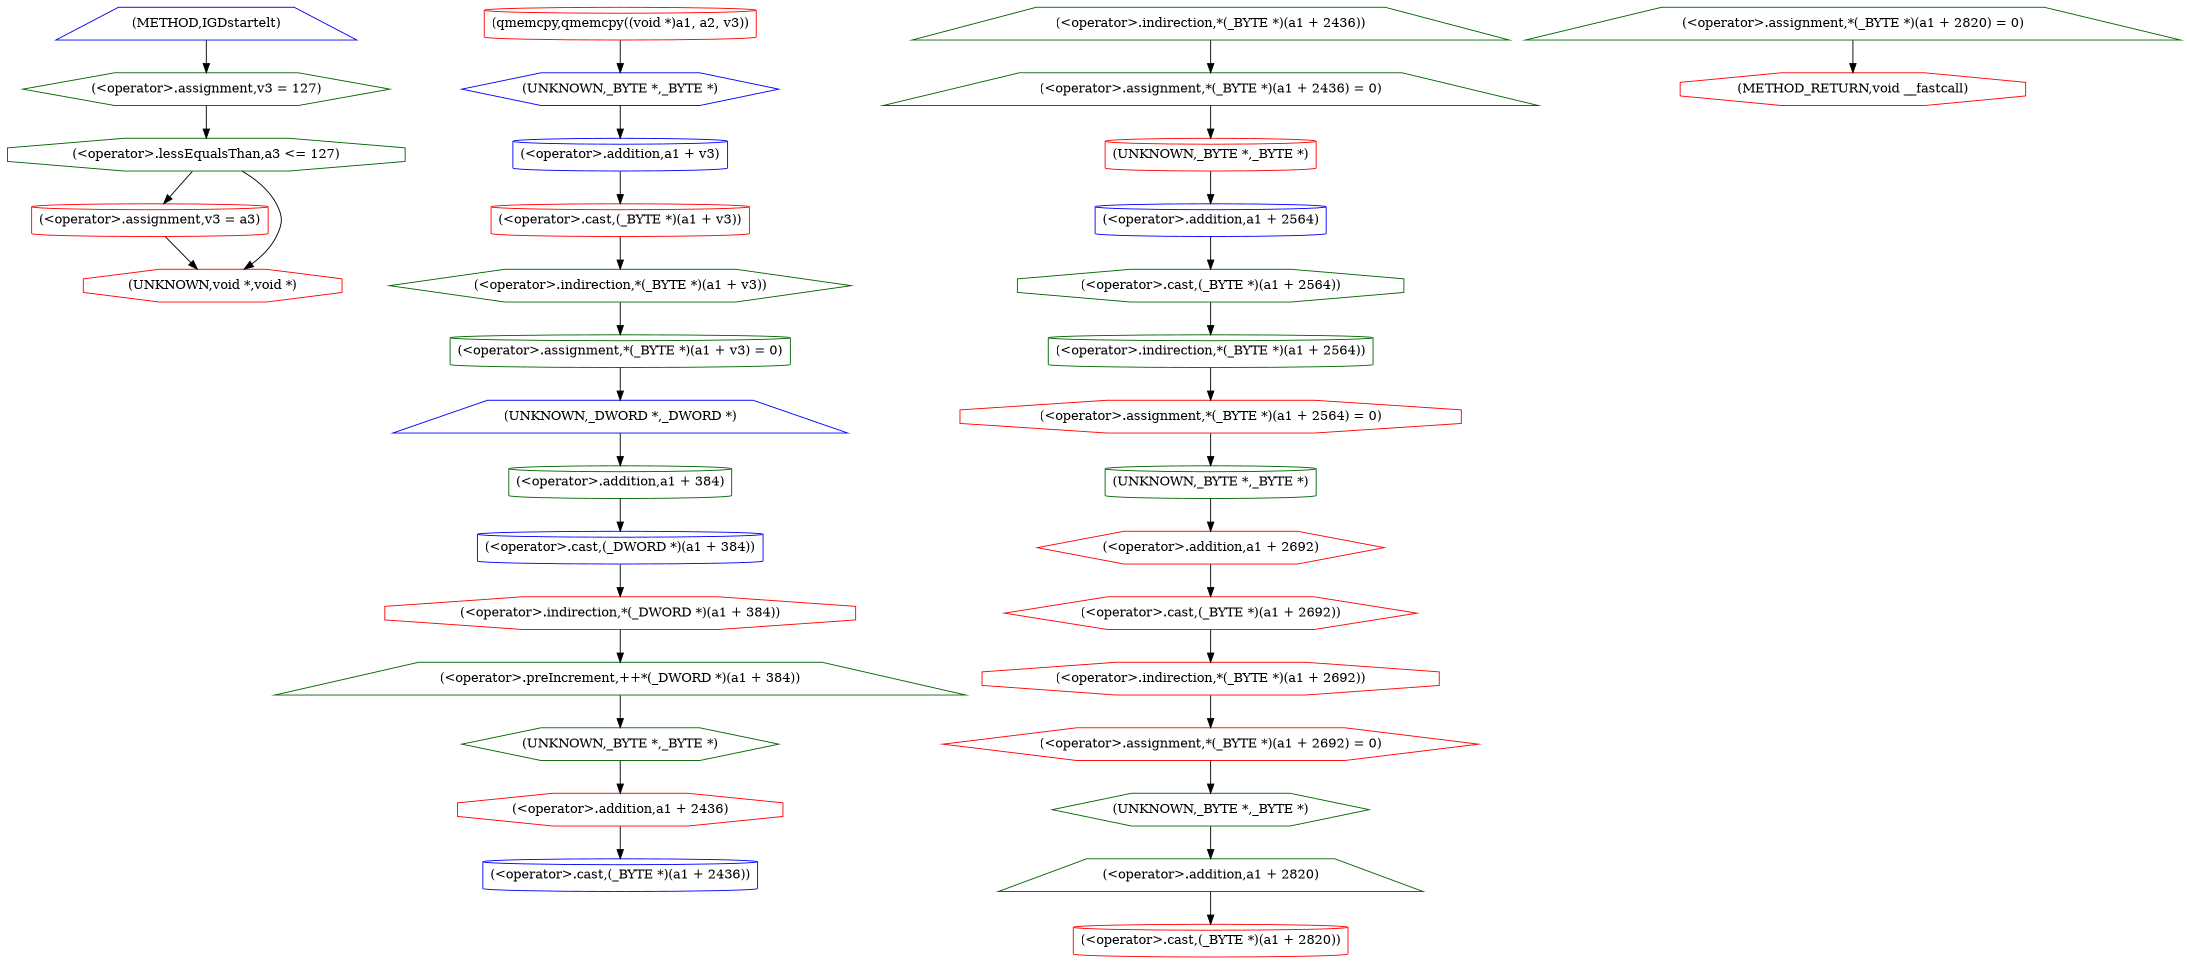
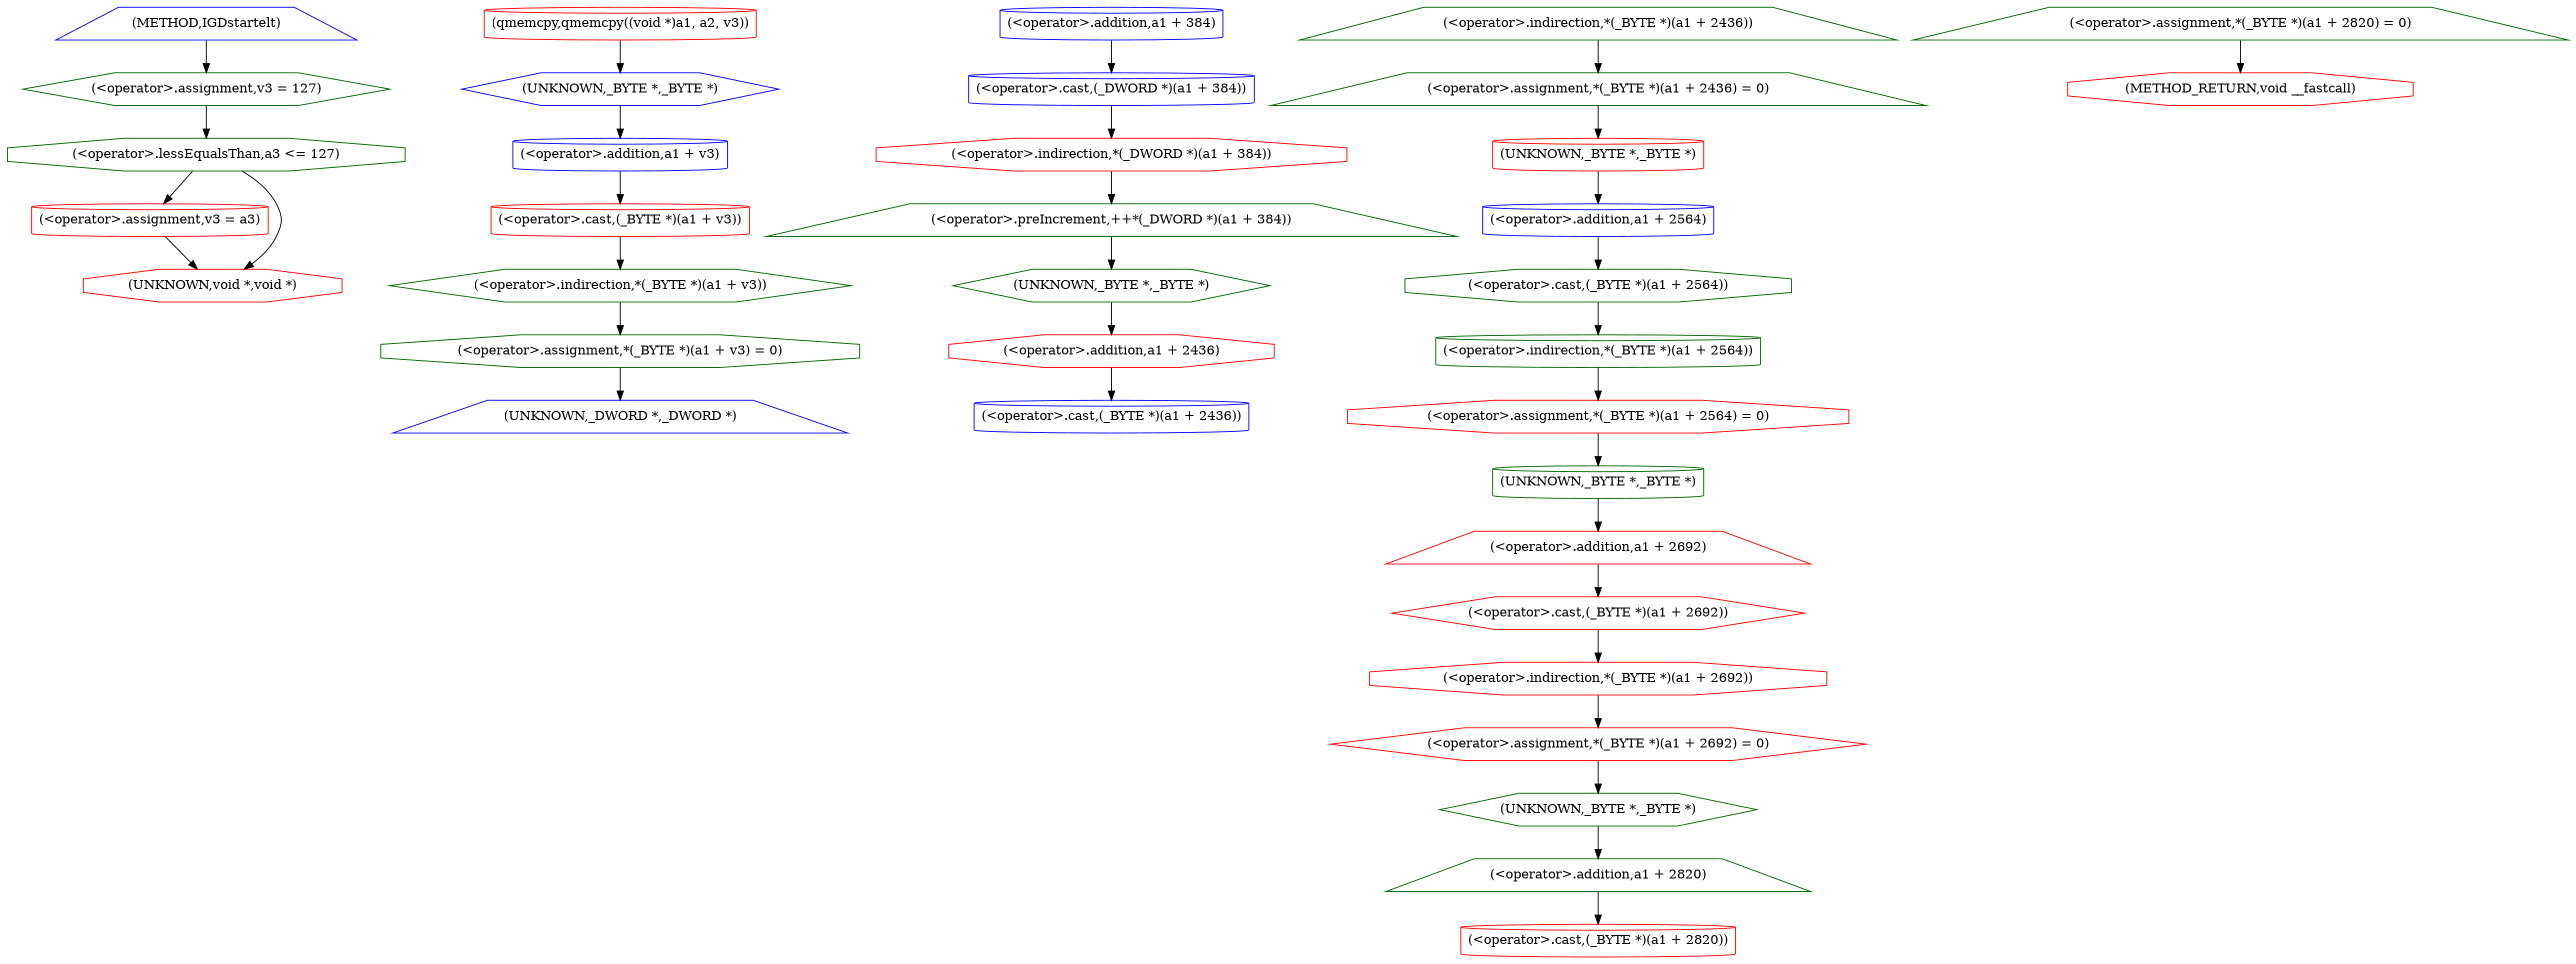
  digraph {
    node [color=darkgreen shape=cylinder]
    n1 [label="(<operator>.assignment,v3 = 127)" shape=hexagon]
    n2 [label="(<operator>.lessEqualsThan,a3 <= 127)" shape=octagon]
    n3 [color=red label="(<operator>.assignment,v3 = a3)"]
    n4 [color=red label="(UNKNOWN,void *,void *)" shape=octagon]
    n5 [color=red label="(qmemcpy,qmemcpy((void *)a1, a2, v3))"]
    n6 [color=blue label="(UNKNOWN,_BYTE *,_BYTE *)" shape=hexagon]
    n7 [color=blue label="(<operator>.addition,a1 + v3)"]
-   n8 [label="(<operator>.assignment,*(_BYTE *)(a1 + v3) = 0)"]
+   n8 [label="(<operator>.assignment,*(_BYTE *)(a1 + v3) = 0)" shape=octagon]
    n9 [color=blue label="(UNKNOWN,_DWORD *,_DWORD *)" shape=trapezium]
-   n10 [label="(<operator>.addition,a1 + 384)"]
+   n10 [color=blue label="(<operator>.addition,a1 + 384)"]
    n11 [label="(<operator>.indirection,*(_BYTE *)(a1 + v3))" shape=hexagon]
    n12 [color=red label="(<operator>.cast,(_BYTE *)(a1 + v3))"]
    n13 [label="(<operator>.preIncrement,++*(_DWORD *)(a1 + 384))" shape=trapezium]
    n14 [label="(UNKNOWN,_BYTE *,_BYTE *)" shape=hexagon]
    n15 [color=red label="(<operator>.addition,a1 + 2436)" shape=octagon]
    n16 [color=red label="(<operator>.indirection,*(_DWORD *)(a1 + 384))" shape=octagon]
    n17 [color=blue label="(<operator>.cast,(_DWORD *)(a1 + 384))"]
    n18 [label="(<operator>.assignment,*(_BYTE *)(a1 + 2436) = 0)" shape=trapezium]
    n19 [color=red label="(UNKNOWN,_BYTE *,_BYTE *)"]
    n20 [color=blue label="(<operator>.addition,a1 + 2564)"]
    n21 [label="(<operator>.indirection,*(_BYTE *)(a1 + 2436))" shape=trapezium]
    n22 [color=blue label="(<operator>.cast,(_BYTE *)(a1 + 2436))"]
    n23 [color=red label="(<operator>.assignment,*(_BYTE *)(a1 + 2564) = 0)" shape=octagon]
    n24 [label="(UNKNOWN,_BYTE *,_BYTE *)"]
-   n25 [color=red label="(<operator>.addition,a1 + 2692)" shape=hexagon]
+   n25 [color=red label="(<operator>.addition,a1 + 2692)" shape=trapezium]
    n26 [label="(<operator>.indirection,*(_BYTE *)(a1 + 2564))"]
    n27 [label="(<operator>.cast,(_BYTE *)(a1 + 2564))" shape=octagon]
    n28 [color=red label="(<operator>.assignment,*(_BYTE *)(a1 + 2692) = 0)" shape=hexagon]
    n29 [label="(UNKNOWN,_BYTE *,_BYTE *)" shape=hexagon]
    n30 [label="(<operator>.addition,a1 + 2820)" shape=trapezium]
    n31 [color=red label="(<operator>.indirection,*(_BYTE *)(a1 + 2692))" shape=octagon]
    n32 [color=red label="(<operator>.cast,(_BYTE *)(a1 + 2692))" shape=hexagon]
    n33 [label="(<operator>.assignment,*(_BYTE *)(a1 + 2820) = 0)" shape=trapezium]
    n34 [color=red label="(METHOD_RETURN,void __fastcall)" shape=octagon]
    n35 [color=red label="(<operator>.cast,(_BYTE *)(a1 + 2820))"]
    n36 [color=blue label="(METHOD,IGDstartelt)" shape=trapezium]
    n1 -> n2
    n2 -> n3
    n2 -> n4
    n3 -> n4
    n5 -> n6
    n6 -> n7
    n7 -> n12
    n8 -> n9
-   n9 -> n10
    n10 -> n17
    n11 -> n8
    n12 -> n11
    n13 -> n14
    n14 -> n15
    n15 -> n22
    n16 -> n13
    n17 -> n16
    n18 -> n19
    n19 -> n20
    n20 -> n27
    n21 -> n18
    n23 -> n24
    n24 -> n25
    n25 -> n32
    n26 -> n23
    n27 -> n26
    n28 -> n29
    n29 -> n30
    n30 -> n35
    n31 -> n28
    n32 -> n31
    n33 -> n34
    n36 -> n1
  }
